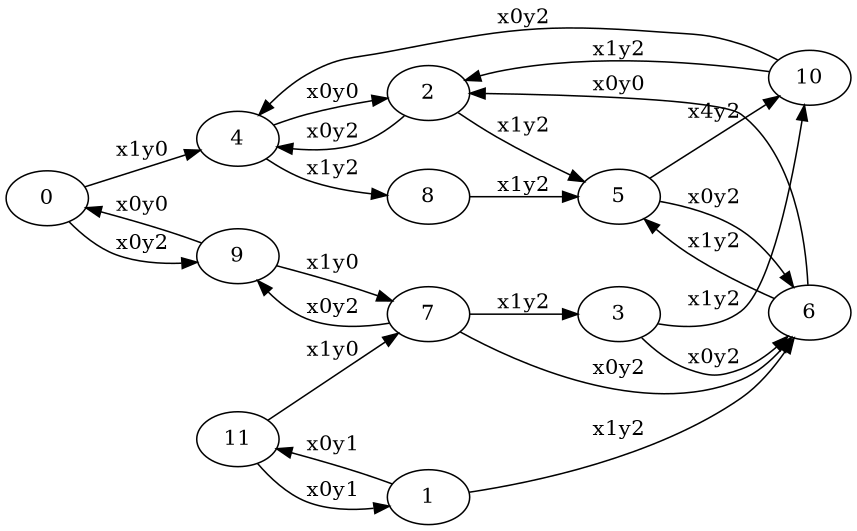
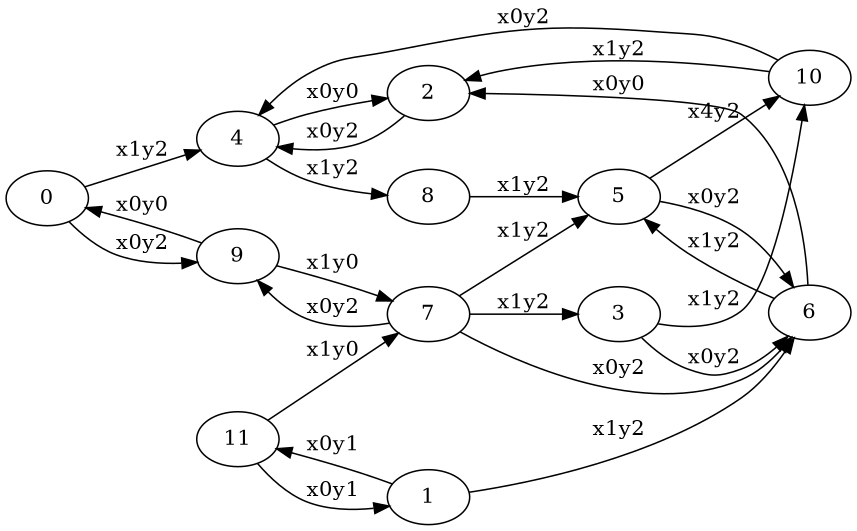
  digraph {
    rankdir=LR
    0
    4
    9
    2
    8
    7
    1
    6
    11
    5
    10
    3
-   0 -> 4 [label=x1y0]
+   0 -> 4 [label=x1y2]
    0 -> 9 [label=x0y2]
    4 -> 2 [label=x0y0]
    4 -> 8 [label=x1y2]
    9 -> 0 [label=x0y0]
    9 -> 7 [label=x1y0]
    2 -> 4 [label=x0y2]
-   2 -> 5 [label=x1y2]
+   7 -> 5 [label=x1y2]
    8 -> 5 [label=x1y2]
    7 -> 9 [label=x0y2]
    7 -> 6 [label=x0y2]
    7 -> 3 [label=x1y2]
    1 -> 6 [label=x1y2]
    1 -> 11 [label=x0y1]
    6 -> 2 [label=x0y0]
    6 -> 5 [label=x1y2]
    11 -> 7 [label=x1y0]
    11 -> 1 [label=x0y1]
    5 -> 6 [label=x0y2]
    5 -> 10 [label=x4y2]
    10 -> 4 [label=x0y2]
    10 -> 2 [label=x1y2]
    3 -> 6 [label=x0y2]
    3 -> 10 [label=x1y2]
  }
